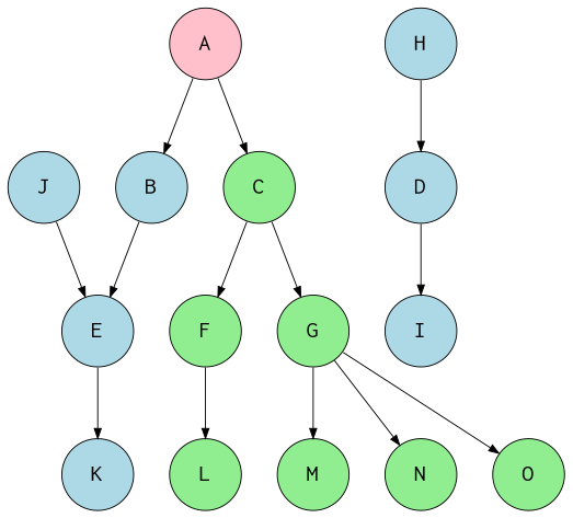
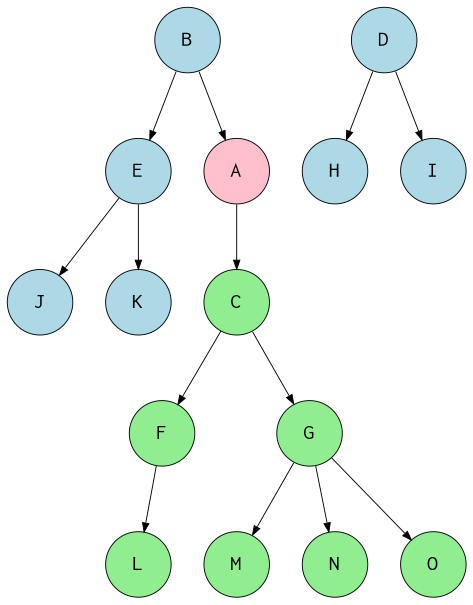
  digraph {
    node [fillcolor=lightblue fontcolor=black fontname=Courier fontsize=12 penwidth=0.5 shape=circle style=filled]
    edge [arrowsize=0.5 minlen=1 penwidth=0.5]
    B [height=0.5 width=0.5]
    D [height=0.5 width=0.5]
    E [height=0.5 width=0.5]
    H [height=0.5 width=0.5]
    I [height=0.5 width=0.5]
    J [height=0.5 width=0.5]
    K [height=0.5 width=0.5]
    C [fillcolor=lightgreen height=0.5 width=0.5]
    F [fillcolor=lightgreen height=0.5 width=0.5]
    G [fillcolor=lightgreen height=0.5 width=0.5]
    L [fillcolor=lightgreen height=0.5 width=0.5]
    M [fillcolor=lightgreen height=0.5 width=0.5]
    N [fillcolor=lightgreen height=0.5 width=0.5]
    O [fillcolor=lightgreen height=0.5 width=0.5]
    A [fillcolor=pink height=0.5 width=0.5]
    subgraph sub_1 {
      B
      D
      E
      H
      I
      J
      K
    }
    subgraph sub_2 {
      C
      F
      G
      L
      M
      N
      O
    }
    B -> E
-   H -> D
+   D -> H
    D -> I
-   J -> E
+   E -> J
    E -> K
    C -> F
    C -> G
    F -> L
    G -> M
    G -> N
    G -> O
-   A -> B
+   B -> A
    A -> C
  }
